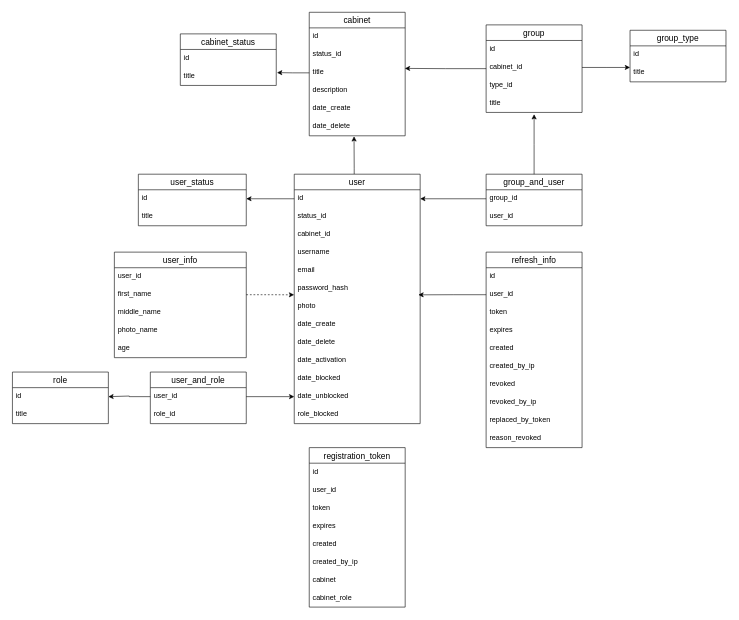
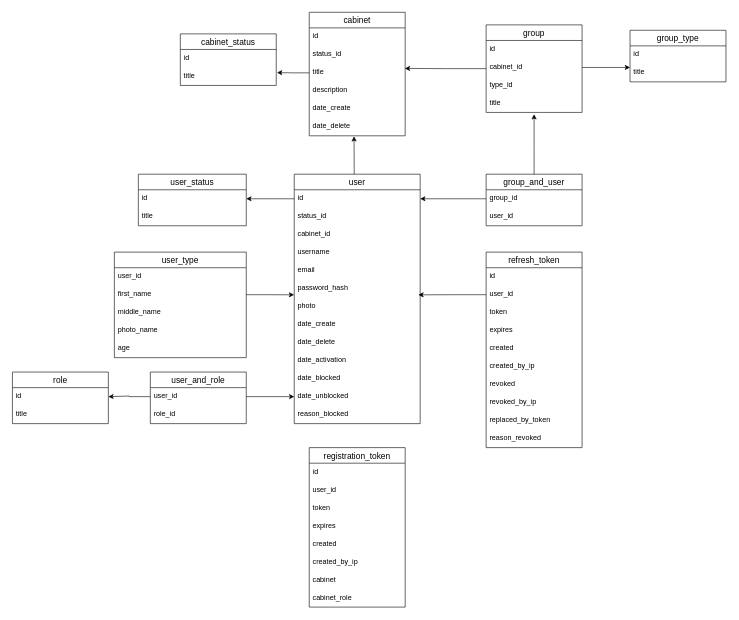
  <mxCell id="0" />
  <mxCell id="1" parent="0" />
  <mxCell id="2" style="edgeStyle=orthogonalEdgeStyle;rounded=0;orthogonalLoop=1;jettySize=auto;html=1;entryX=0.467;entryY=1.027;entryDx=0;entryDy=0;entryPerimeter=0;" parent="1" source="3" target="49" edge="1"><mxGeometry relative="1" as="geometry"><Array as="points"><mxPoint x="590" y="280" /><mxPoint x="590" y="280" /></Array></mxGeometry></mxCell>
  <mxCell id="3" value="user" style="swimlane;fontStyle=0;childLayout=stackLayout;horizontal=1;startSize=26;horizontalStack=0;resizeParent=1;resizeParentMax=0;resizeLast=0;collapsible=1;marginBottom=0;align=center;fontSize=14;" parent="1" vertex="1"><mxGeometry x="490" width="210" height="416" as="geometry" y="290" /></mxCell>
  <mxCell id="4" value="id" style="text;strokeColor=none;fillColor=none;spacingLeft=4;spacingRight=4;overflow=hidden;rotatable=0;points=[[0,0.5],[1,0.5]];portConstraint=eastwest;fontSize=12;" parent="3" vertex="1"><mxGeometry y="26" width="210" height="30" as="geometry" /></mxCell>
  <mxCell id="5" value="status_id" style="text;strokeColor=none;fillColor=none;spacingLeft=4;spacingRight=4;overflow=hidden;rotatable=0;points=[[0,0.5],[1,0.5]];portConstraint=eastwest;fontSize=12;" parent="3" vertex="1"><mxGeometry y="56" width="210" height="30" as="geometry" /></mxCell>
  <mxCell id="6" value="cabinet_id" style="text;strokeColor=none;fillColor=none;spacingLeft=4;spacingRight=4;overflow=hidden;rotatable=0;points=[[0,0.5],[1,0.5]];portConstraint=eastwest;fontSize=12;" parent="3" vertex="1"><mxGeometry y="86" width="210" height="30" as="geometry" /></mxCell>
  <mxCell id="7" value="username" style="text;strokeColor=none;fillColor=none;spacingLeft=4;spacingRight=4;overflow=hidden;rotatable=0;points=[[0,0.5],[1,0.5]];portConstraint=eastwest;fontSize=12;" parent="3" vertex="1"><mxGeometry y="116" width="210" height="30" as="geometry" /></mxCell>
  <mxCell id="8" value="email" style="text;strokeColor=none;fillColor=none;spacingLeft=4;spacingRight=4;overflow=hidden;rotatable=0;points=[[0,0.5],[1,0.5]];portConstraint=eastwest;fontSize=12;" parent="3" vertex="1"><mxGeometry y="146" width="210" height="30" as="geometry" /></mxCell>
  <mxCell id="9" value="password_hash" style="text;strokeColor=none;fillColor=none;spacingLeft=4;spacingRight=4;overflow=hidden;rotatable=0;points=[[0,0.5],[1,0.5]];portConstraint=eastwest;fontSize=12;" parent="3" vertex="1"><mxGeometry y="176" width="210" height="30" as="geometry" /></mxCell>
  <mxCell id="10" value="photo" style="text;strokeColor=none;fillColor=none;spacingLeft=4;spacingRight=4;overflow=hidden;rotatable=0;points=[[0,0.5],[1,0.5]];portConstraint=eastwest;fontSize=12;" parent="3" vertex="1"><mxGeometry y="206" width="210" height="30" as="geometry" /></mxCell>
  <mxCell id="11" value="date_create" style="text;strokeColor=none;fillColor=none;spacingLeft=4;spacingRight=4;overflow=hidden;rotatable=0;points=[[0,0.5],[1,0.5]];portConstraint=eastwest;fontSize=12;" parent="3" vertex="1"><mxGeometry y="236" width="210" height="30" as="geometry" /></mxCell>
  <mxCell id="12" value="date_delete" style="text;strokeColor=none;fillColor=none;spacingLeft=4;spacingRight=4;overflow=hidden;rotatable=0;points=[[0,0.5],[1,0.5]];portConstraint=eastwest;fontSize=12;" parent="3" vertex="1"><mxGeometry y="266" width="210" height="30" as="geometry" /></mxCell>
  <mxCell id="13" value="date_activation" style="text;strokeColor=none;fillColor=none;spacingLeft=4;spacingRight=4;overflow=hidden;rotatable=0;points=[[0,0.5],[1,0.5]];portConstraint=eastwest;fontSize=12;" parent="3" vertex="1"><mxGeometry y="296" width="210" height="30" as="geometry" /></mxCell>
  <mxCell id="14" value="date_blocked" style="text;strokeColor=none;fillColor=none;spacingLeft=4;spacingRight=4;overflow=hidden;rotatable=0;points=[[0,0.5],[1,0.5]];portConstraint=eastwest;fontSize=12;" parent="3" vertex="1"><mxGeometry y="326" width="210" height="30" as="geometry" /></mxCell>
  <mxCell id="15" value="date_unblocked" style="text;strokeColor=none;fillColor=none;spacingLeft=4;spacingRight=4;overflow=hidden;rotatable=0;points=[[0,0.5],[1,0.5]];portConstraint=eastwest;fontSize=12;" parent="3" vertex="1"><mxGeometry y="356" width="210" height="30" as="geometry" /></mxCell>
- <mxCell id="16" value="role_blocked" style="text;strokeColor=none;fillColor=none;spacingLeft=4;spacingRight=4;overflow=hidden;rotatable=0;points=[[0,0.5],[1,0.5]];portConstraint=eastwest;fontSize=12;" parent="3" vertex="1"><mxGeometry y="386" width="210" height="30" as="geometry" /></mxCell>
- <mxCell id="17" value="user_info" style="swimlane;fontStyle=0;childLayout=stackLayout;horizontal=1;startSize=26;horizontalStack=0;resizeParent=1;resizeParentMax=0;resizeLast=0;collapsible=1;marginBottom=0;align=center;fontSize=14;" parent="1" vertex="1"><mxGeometry x="190" y="420" width="220" height="176" as="geometry" /></mxCell>
+ <mxCell id="16" value="reason_blocked" style="text;strokeColor=none;fillColor=none;spacingLeft=4;spacingRight=4;overflow=hidden;rotatable=0;points=[[0,0.5],[1,0.5]];portConstraint=eastwest;fontSize=12;" parent="3" vertex="1"><mxGeometry y="386" width="210" height="30" as="geometry" /></mxCell>
+ <mxCell id="17" value="user_type" style="swimlane;fontStyle=0;childLayout=stackLayout;horizontal=1;startSize=26;horizontalStack=0;resizeParent=1;resizeParentMax=0;resizeLast=0;collapsible=1;marginBottom=0;align=center;fontSize=14;" parent="1" vertex="1"><mxGeometry x="190" y="420" width="220" height="176" as="geometry" /></mxCell>
  <mxCell id="18" value="user_id" style="text;strokeColor=none;fillColor=none;spacingLeft=4;spacingRight=4;overflow=hidden;rotatable=0;points=[[0,0.5],[1,0.5]];portConstraint=eastwest;fontSize=12;" parent="17" vertex="1"><mxGeometry y="26" width="220" height="30" as="geometry" /></mxCell>
  <mxCell id="19" value="first_name" style="text;strokeColor=none;fillColor=none;spacingLeft=4;spacingRight=4;overflow=hidden;rotatable=0;points=[[0,0.5],[1,0.5]];portConstraint=eastwest;fontSize=12;" parent="17" vertex="1"><mxGeometry y="56" width="220" height="30" as="geometry" /></mxCell>
  <mxCell id="20" value="middle_name" style="text;strokeColor=none;fillColor=none;spacingLeft=4;spacingRight=4;overflow=hidden;rotatable=0;points=[[0,0.5],[1,0.5]];portConstraint=eastwest;fontSize=12;" parent="17" vertex="1"><mxGeometry y="86" width="220" height="30" as="geometry" /></mxCell>
  <mxCell id="21" value="photo_name" style="text;strokeColor=none;fillColor=none;spacingLeft=4;spacingRight=4;overflow=hidden;rotatable=0;points=[[0,0.5],[1,0.5]];portConstraint=eastwest;fontSize=12;" parent="17" vertex="1"><mxGeometry y="116" width="220" height="30" as="geometry" /></mxCell>
  <mxCell id="22" value="age" style="text;strokeColor=none;fillColor=none;spacingLeft=4;spacingRight=4;overflow=hidden;rotatable=0;points=[[0,0.5],[1,0.5]];portConstraint=eastwest;fontSize=12;" parent="17" vertex="1"><mxGeometry y="146" width="220" height="30" as="geometry" /></mxCell>
  <mxCell id="23" value="user_status" style="swimlane;fontStyle=0;childLayout=stackLayout;horizontal=1;startSize=26;horizontalStack=0;resizeParent=1;resizeParentMax=0;resizeLast=0;collapsible=1;marginBottom=0;align=center;fontSize=14;" parent="1" vertex="1"><mxGeometry x="230" width="180" height="86" as="geometry" y="290" /></mxCell>
  <mxCell id="24" value="id" style="text;strokeColor=none;fillColor=none;spacingLeft=4;spacingRight=4;overflow=hidden;rotatable=0;points=[[0,0.5],[1,0.5]];portConstraint=eastwest;fontSize=12;" parent="23" vertex="1"><mxGeometry y="26" width="180" height="30" as="geometry" /></mxCell>
  <mxCell id="25" value="title" style="text;strokeColor=none;fillColor=none;spacingLeft=4;spacingRight=4;overflow=hidden;rotatable=0;points=[[0,0.5],[1,0.5]];portConstraint=eastwest;fontSize=12;" parent="23" vertex="1"><mxGeometry y="56" width="180" height="30" as="geometry" /></mxCell>
- <mxCell id="26" value="refresh_info" style="swimlane;fontStyle=0;childLayout=stackLayout;horizontal=1;startSize=26;horizontalStack=0;resizeParent=1;resizeParentMax=0;resizeLast=0;collapsible=1;marginBottom=0;align=center;fontSize=14;" parent="1" vertex="1"><mxGeometry x="810" y="420" width="160" height="326" as="geometry" /></mxCell>
+ <mxCell id="26" value="refresh_token" style="swimlane;fontStyle=0;childLayout=stackLayout;horizontal=1;startSize=26;horizontalStack=0;resizeParent=1;resizeParentMax=0;resizeLast=0;collapsible=1;marginBottom=0;align=center;fontSize=14;" parent="1" vertex="1"><mxGeometry x="810" y="420" width="160" height="326" as="geometry" /></mxCell>
  <mxCell id="27" value="id" style="text;strokeColor=none;fillColor=none;spacingLeft=4;spacingRight=4;overflow=hidden;rotatable=0;points=[[0,0.5],[1,0.5]];portConstraint=eastwest;fontSize=12;" parent="26" vertex="1"><mxGeometry y="26" width="160" height="30" as="geometry" /></mxCell>
  <mxCell id="28" value="user_id" style="text;strokeColor=none;fillColor=none;spacingLeft=4;spacingRight=4;overflow=hidden;rotatable=0;points=[[0,0.5],[1,0.5]];portConstraint=eastwest;fontSize=12;" parent="26" vertex="1"><mxGeometry y="56" width="160" height="30" as="geometry" /></mxCell>
  <mxCell id="29" value="token" style="text;strokeColor=none;fillColor=none;spacingLeft=4;spacingRight=4;overflow=hidden;rotatable=0;points=[[0,0.5],[1,0.5]];portConstraint=eastwest;fontSize=12;" parent="26" vertex="1"><mxGeometry y="86" width="160" height="30" as="geometry" /></mxCell>
  <mxCell id="30" value="expires" style="text;strokeColor=none;fillColor=none;spacingLeft=4;spacingRight=4;overflow=hidden;rotatable=0;points=[[0,0.5],[1,0.5]];portConstraint=eastwest;fontSize=12;" parent="26" vertex="1"><mxGeometry y="116" width="160" height="30" as="geometry" /></mxCell>
  <mxCell id="31" value="created" style="text;strokeColor=none;fillColor=none;spacingLeft=4;spacingRight=4;overflow=hidden;rotatable=0;points=[[0,0.5],[1,0.5]];portConstraint=eastwest;fontSize=12;" parent="26" vertex="1"><mxGeometry y="146" width="160" height="30" as="geometry" /></mxCell>
  <mxCell id="32" value="created_by_ip" style="text;strokeColor=none;fillColor=none;spacingLeft=4;spacingRight=4;overflow=hidden;rotatable=0;points=[[0,0.5],[1,0.5]];portConstraint=eastwest;fontSize=12;" parent="26" vertex="1"><mxGeometry y="176" width="160" height="30" as="geometry" /></mxCell>
  <mxCell id="33" value="revoked" style="text;strokeColor=none;fillColor=none;spacingLeft=4;spacingRight=4;overflow=hidden;rotatable=0;points=[[0,0.5],[1,0.5]];portConstraint=eastwest;fontSize=12;" parent="26" vertex="1"><mxGeometry y="206" width="160" height="30" as="geometry" /></mxCell>
  <mxCell id="34" value="revoked_by_ip" style="text;strokeColor=none;fillColor=none;spacingLeft=4;spacingRight=4;overflow=hidden;rotatable=0;points=[[0,0.5],[1,0.5]];portConstraint=eastwest;fontSize=12;" parent="26" vertex="1"><mxGeometry y="236" width="160" height="30" as="geometry" /></mxCell>
  <mxCell id="35" value="replaced_by_token" style="text;strokeColor=none;fillColor=none;spacingLeft=4;spacingRight=4;overflow=hidden;rotatable=0;points=[[0,0.5],[1,0.5]];portConstraint=eastwest;fontSize=12;" parent="26" vertex="1"><mxGeometry y="266" width="160" height="30" as="geometry" /></mxCell>
  <mxCell id="36" value="reason_revoked" style="text;strokeColor=none;fillColor=none;spacingLeft=4;spacingRight=4;overflow=hidden;rotatable=0;points=[[0,0.5],[1,0.5]];portConstraint=eastwest;fontSize=12;" parent="26" vertex="1"><mxGeometry y="296" width="160" height="30" as="geometry" /></mxCell>
  <mxCell id="37" value="user_and_role" style="swimlane;fontStyle=0;childLayout=stackLayout;horizontal=1;startSize=26;horizontalStack=0;resizeParent=1;resizeParentMax=0;resizeLast=0;collapsible=1;marginBottom=0;align=center;fontSize=14;" parent="1" vertex="1"><mxGeometry x="250" y="620" width="160" height="86" as="geometry" /></mxCell>
  <mxCell id="38" value="user_id" style="text;strokeColor=none;fillColor=none;spacingLeft=4;spacingRight=4;overflow=hidden;rotatable=0;points=[[0,0.5],[1,0.5]];portConstraint=eastwest;fontSize=12;" parent="37" vertex="1"><mxGeometry y="26" width="160" height="30" as="geometry" /></mxCell>
  <mxCell id="39" value="role_id" style="text;strokeColor=none;fillColor=none;spacingLeft=4;spacingRight=4;overflow=hidden;rotatable=0;points=[[0,0.5],[1,0.5]];portConstraint=eastwest;fontSize=12;" parent="37" vertex="1"><mxGeometry y="56" width="160" height="30" as="geometry" /></mxCell>
  <mxCell id="40" value="role" style="swimlane;fontStyle=0;childLayout=stackLayout;horizontal=1;startSize=26;horizontalStack=0;resizeParent=1;resizeParentMax=0;resizeLast=0;collapsible=1;marginBottom=0;align=center;fontSize=14;" parent="1" vertex="1"><mxGeometry x="20" y="620" width="160" height="86" as="geometry" /></mxCell>
  <mxCell id="41" value="id" style="text;strokeColor=none;fillColor=none;spacingLeft=4;spacingRight=4;overflow=hidden;rotatable=0;points=[[0,0.5],[1,0.5]];portConstraint=eastwest;fontSize=12;" parent="40" vertex="1"><mxGeometry y="26" width="160" height="30" as="geometry" /></mxCell>
  <mxCell id="42" value="title" style="text;strokeColor=none;fillColor=none;spacingLeft=4;spacingRight=4;overflow=hidden;rotatable=0;points=[[0,0.5],[1,0.5]];portConstraint=eastwest;fontSize=12;" parent="40" vertex="1"><mxGeometry y="56" width="160" height="30" as="geometry" /></mxCell>
  <mxCell id="43" value="cabinet" style="swimlane;fontStyle=0;childLayout=stackLayout;horizontal=1;startSize=26;horizontalStack=0;resizeParent=1;resizeParentMax=0;resizeLast=0;collapsible=1;marginBottom=0;align=center;fontSize=14;" parent="1" vertex="1"><mxGeometry x="515" y="20" width="160" height="206" as="geometry" /></mxCell>
  <mxCell id="44" value="id" style="text;strokeColor=none;fillColor=none;spacingLeft=4;spacingRight=4;overflow=hidden;rotatable=0;points=[[0,0.5],[1,0.5]];portConstraint=eastwest;fontSize=12;" parent="43" vertex="1"><mxGeometry y="26" width="160" height="30" as="geometry" /></mxCell>
  <mxCell id="45" value="status_id" style="text;strokeColor=none;fillColor=none;spacingLeft=4;spacingRight=4;overflow=hidden;rotatable=0;points=[[0,0.5],[1,0.5]];portConstraint=eastwest;fontSize=12;" parent="43" vertex="1"><mxGeometry y="56" width="160" height="30" as="geometry" /></mxCell>
  <mxCell id="46" value="title" style="text;strokeColor=none;fillColor=none;spacingLeft=4;spacingRight=4;overflow=hidden;rotatable=0;points=[[0,0.5],[1,0.5]];portConstraint=eastwest;fontSize=12;" parent="43" vertex="1"><mxGeometry y="86" width="160" height="30" as="geometry" /></mxCell>
  <mxCell id="47" value="description" style="text;strokeColor=none;fillColor=none;spacingLeft=4;spacingRight=4;overflow=hidden;rotatable=0;points=[[0,0.5],[1,0.5]];portConstraint=eastwest;fontSize=12;" parent="43" vertex="1"><mxGeometry y="116" width="160" height="30" as="geometry" /></mxCell>
  <mxCell id="48" value="date_create" style="text;strokeColor=none;fillColor=none;spacingLeft=4;spacingRight=4;overflow=hidden;rotatable=0;points=[[0,0.5],[1,0.5]];portConstraint=eastwest;fontSize=12;" parent="43" vertex="1"><mxGeometry y="146" width="160" height="30" as="geometry" /></mxCell>
  <mxCell id="49" value="date_delete" style="text;strokeColor=none;fillColor=none;spacingLeft=4;spacingRight=4;overflow=hidden;rotatable=0;points=[[0,0.5],[1,0.5]];portConstraint=eastwest;fontSize=12;" parent="43" vertex="1"><mxGeometry y="176" width="160" height="30" as="geometry" /></mxCell>
  <mxCell id="50" value="cabinet_status" style="swimlane;fontStyle=0;childLayout=stackLayout;horizontal=1;startSize=26;horizontalStack=0;resizeParent=1;resizeParentMax=0;resizeLast=0;collapsible=1;marginBottom=0;align=center;fontSize=14;" parent="1" vertex="1"><mxGeometry x="300" y="56" width="160" height="86" as="geometry" /></mxCell>
  <mxCell id="51" value="id" style="text;strokeColor=none;fillColor=none;spacingLeft=4;spacingRight=4;overflow=hidden;rotatable=0;points=[[0,0.5],[1,0.5]];portConstraint=eastwest;fontSize=12;" parent="50" vertex="1"><mxGeometry y="26" width="160" height="30" as="geometry" /></mxCell>
  <mxCell id="52" value="title" style="text;strokeColor=none;fillColor=none;spacingLeft=4;spacingRight=4;overflow=hidden;rotatable=0;points=[[0,0.5],[1,0.5]];portConstraint=eastwest;fontSize=12;" parent="50" vertex="1"><mxGeometry y="56" width="160" height="30" as="geometry" /></mxCell>
  <mxCell id="53" style="edgeStyle=orthogonalEdgeStyle;rounded=0;orthogonalLoop=1;jettySize=auto;html=1;entryX=1.008;entryY=0.287;entryDx=0;entryDy=0;entryPerimeter=0;" parent="1" source="46" target="52" edge="1"><mxGeometry relative="1" as="geometry" /></mxCell>
  <mxCell id="54" value="group" style="swimlane;fontStyle=0;childLayout=stackLayout;horizontal=1;startSize=26;horizontalStack=0;resizeParent=1;resizeParentMax=0;resizeLast=0;collapsible=1;marginBottom=0;align=center;fontSize=14;" parent="1" vertex="1"><mxGeometry x="810" y="41" width="160" height="146" as="geometry" /></mxCell>
  <mxCell id="55" value="id" style="text;strokeColor=none;fillColor=none;spacingLeft=4;spacingRight=4;overflow=hidden;rotatable=0;points=[[0,0.5],[1,0.5]];portConstraint=eastwest;fontSize=12;" parent="54" vertex="1"><mxGeometry y="26" width="160" height="30" as="geometry" /></mxCell>
  <mxCell id="56" style="edgeStyle=orthogonalEdgeStyle;rounded=0;orthogonalLoop=1;jettySize=auto;html=1;" parent="54" source="57" edge="1"><mxGeometry relative="1" as="geometry"><mxPoint x="240" y="71" as="targetPoint" /></mxGeometry></mxCell>
  <mxCell id="57" value="cabinet_id" style="text;strokeColor=none;fillColor=none;spacingLeft=4;spacingRight=4;overflow=hidden;rotatable=0;points=[[0,0.5],[1,0.5]];portConstraint=eastwest;fontSize=12;" parent="54" vertex="1"><mxGeometry y="56" width="160" height="30" as="geometry" /></mxCell>
  <mxCell id="58" value="type_id" style="text;strokeColor=none;fillColor=none;spacingLeft=4;spacingRight=4;overflow=hidden;rotatable=0;points=[[0,0.5],[1,0.5]];portConstraint=eastwest;fontSize=12;" parent="54" vertex="1"><mxGeometry y="86" width="160" height="30" as="geometry" /></mxCell>
  <mxCell id="59" value="title" style="text;strokeColor=none;fillColor=none;spacingLeft=4;spacingRight=4;overflow=hidden;rotatable=0;points=[[0,0.5],[1,0.5]];portConstraint=eastwest;fontSize=12;" parent="54" vertex="1"><mxGeometry y="116" width="160" height="30" as="geometry" /></mxCell>
  <mxCell id="60" style="edgeStyle=orthogonalEdgeStyle;rounded=0;orthogonalLoop=1;jettySize=auto;html=1;entryX=0.997;entryY=0.253;entryDx=0;entryDy=0;entryPerimeter=0;" parent="1" source="54" target="46" edge="1"><mxGeometry relative="1" as="geometry" /></mxCell>
  <mxCell id="61" value="group_and_user" style="swimlane;fontStyle=0;childLayout=stackLayout;horizontal=1;startSize=26;horizontalStack=0;resizeParent=1;resizeParentMax=0;resizeLast=0;collapsible=1;marginBottom=0;align=center;fontSize=14;" parent="1" vertex="1"><mxGeometry x="810" width="160" height="86" as="geometry" y="290" /></mxCell>
  <mxCell id="62" value="group_id" style="text;strokeColor=none;fillColor=none;spacingLeft=4;spacingRight=4;overflow=hidden;rotatable=0;points=[[0,0.5],[1,0.5]];portConstraint=eastwest;fontSize=12;" parent="61" vertex="1"><mxGeometry y="26" width="160" height="30" as="geometry" /></mxCell>
  <mxCell id="63" value="user_id" style="text;strokeColor=none;fillColor=none;spacingLeft=4;spacingRight=4;overflow=hidden;rotatable=0;points=[[0,0.5],[1,0.5]];portConstraint=eastwest;fontSize=12;" parent="61" vertex="1"><mxGeometry y="56" width="160" height="30" as="geometry" /></mxCell>
  <mxCell id="64" style="edgeStyle=orthogonalEdgeStyle;rounded=0;orthogonalLoop=1;jettySize=auto;html=1;entryX=1;entryY=0.5;entryDx=0;entryDy=0;" parent="1" source="62" target="4" edge="1"><mxGeometry relative="1" as="geometry" /></mxCell>
  <mxCell id="65" style="edgeStyle=orthogonalEdgeStyle;rounded=0;orthogonalLoop=1;jettySize=auto;html=1;entryX=0.986;entryY=-0.16;entryDx=0;entryDy=0;entryPerimeter=0;" parent="1" source="28" target="10" edge="1"><mxGeometry relative="1" as="geometry" /></mxCell>
  <mxCell id="66" style="edgeStyle=orthogonalEdgeStyle;rounded=0;orthogonalLoop=1;jettySize=auto;html=1;" parent="1" source="61" edge="1"><mxGeometry relative="1" as="geometry"><mxPoint x="890" y="190" as="targetPoint" /></mxGeometry></mxCell>
  <mxCell id="67" value="group_type" style="swimlane;fontStyle=0;childLayout=stackLayout;horizontal=1;startSize=26;horizontalStack=0;resizeParent=1;resizeParentMax=0;resizeLast=0;collapsible=1;marginBottom=0;align=center;fontSize=14;" parent="1" vertex="1"><mxGeometry x="1050" y="50" width="160" height="86" as="geometry" /></mxCell>
  <mxCell id="68" value="id" style="text;strokeColor=none;fillColor=none;spacingLeft=4;spacingRight=4;overflow=hidden;rotatable=0;points=[[0,0.5],[1,0.5]];portConstraint=eastwest;fontSize=12;" parent="67" vertex="1"><mxGeometry y="26" width="160" height="30" as="geometry" /></mxCell>
  <mxCell id="69" value="title" style="text;strokeColor=none;fillColor=none;spacingLeft=4;spacingRight=4;overflow=hidden;rotatable=0;points=[[0,0.5],[1,0.5]];portConstraint=eastwest;fontSize=12;" parent="67" vertex="1"><mxGeometry y="56" width="160" height="30" as="geometry" /></mxCell>
  <mxCell id="70" value="registration_token" style="swimlane;fontStyle=0;childLayout=stackLayout;horizontal=1;startSize=26;horizontalStack=0;resizeParent=1;resizeParentMax=0;resizeLast=0;collapsible=1;marginBottom=0;align=center;fontSize=14;" parent="1" vertex="1"><mxGeometry x="515" y="746" width="160" height="266" as="geometry" /></mxCell>
  <mxCell id="71" value="id" style="text;strokeColor=none;fillColor=none;spacingLeft=4;spacingRight=4;overflow=hidden;rotatable=0;points=[[0,0.5],[1,0.5]];portConstraint=eastwest;fontSize=12;" parent="70" vertex="1"><mxGeometry y="26" width="160" height="30" as="geometry" /></mxCell>
  <mxCell id="72" value="user_id" style="text;strokeColor=none;fillColor=none;spacingLeft=4;spacingRight=4;overflow=hidden;rotatable=0;points=[[0,0.5],[1,0.5]];portConstraint=eastwest;fontSize=12;" parent="70" vertex="1"><mxGeometry y="56" width="160" height="30" as="geometry" /></mxCell>
  <mxCell id="73" value="token" style="text;strokeColor=none;fillColor=none;spacingLeft=4;spacingRight=4;overflow=hidden;rotatable=0;points=[[0,0.5],[1,0.5]];portConstraint=eastwest;fontSize=12;" parent="70" vertex="1"><mxGeometry y="86" width="160" height="30" as="geometry" /></mxCell>
  <mxCell id="74" value="expires" style="text;strokeColor=none;fillColor=none;spacingLeft=4;spacingRight=4;overflow=hidden;rotatable=0;points=[[0,0.5],[1,0.5]];portConstraint=eastwest;fontSize=12;" parent="70" vertex="1"><mxGeometry y="116" width="160" height="30" as="geometry" /></mxCell>
  <mxCell id="75" value="created" style="text;strokeColor=none;fillColor=none;spacingLeft=4;spacingRight=4;overflow=hidden;rotatable=0;points=[[0,0.5],[1,0.5]];portConstraint=eastwest;fontSize=12;" parent="70" vertex="1"><mxGeometry y="146" width="160" height="30" as="geometry" /></mxCell>
  <mxCell id="76" value="created_by_ip" style="text;strokeColor=none;fillColor=none;spacingLeft=4;spacingRight=4;overflow=hidden;rotatable=0;points=[[0,0.5],[1,0.5]];portConstraint=eastwest;fontSize=12;" parent="70" vertex="1"><mxGeometry y="176" width="160" height="30" as="geometry" /></mxCell>
  <mxCell id="77" value="cabinet" style="text;strokeColor=none;fillColor=none;spacingLeft=4;spacingRight=4;overflow=hidden;rotatable=0;points=[[0,0.5],[1,0.5]];portConstraint=eastwest;fontSize=12;" parent="70" vertex="1"><mxGeometry y="206" width="160" height="30" as="geometry" /></mxCell>
  <mxCell id="78" value="cabinet_role" style="text;strokeColor=none;fillColor=none;spacingLeft=4;spacingRight=4;overflow=hidden;rotatable=0;points=[[0,0.5],[1,0.5]];portConstraint=eastwest;fontSize=12;" parent="70" vertex="1"><mxGeometry y="236" width="160" height="30" as="geometry" /></mxCell>
- <mxCell id="79" style="edgeStyle=orthogonalEdgeStyle;rounded=0;orthogonalLoop=1;jettySize=auto;html=1;entryX=-0.001;entryY=0.84;entryDx=0;entryDy=0;entryPerimeter=0;dashed=1;" parent="1" source="19" target="9" edge="1"><mxGeometry relative="1" as="geometry" /></mxCell>
+ <mxCell id="79" style="edgeStyle=orthogonalEdgeStyle;rounded=0;orthogonalLoop=1;jettySize=auto;html=1;entryX=-0.001;entryY=0.84;entryDx=0;entryDy=0;entryPerimeter=0;" parent="1" source="19" target="9" edge="1"><mxGeometry relative="1" as="geometry" /></mxCell>
  <mxCell id="80" style="edgeStyle=orthogonalEdgeStyle;rounded=0;orthogonalLoop=1;jettySize=auto;html=1;entryX=1;entryY=0.5;entryDx=0;entryDy=0;" parent="1" source="38" target="41" edge="1"><mxGeometry relative="1" as="geometry"><Array as="points"><mxPoint x="215" y="661" /><mxPoint x="215" y="660" /></Array></mxGeometry></mxCell>
  <mxCell id="81" style="edgeStyle=orthogonalEdgeStyle;rounded=0;orthogonalLoop=1;jettySize=auto;html=1;entryX=0;entryY=0.5;entryDx=0;entryDy=0;" parent="1" source="38" target="15" edge="1"><mxGeometry relative="1" as="geometry" /></mxCell>
  <mxCell id="82" style="edgeStyle=orthogonalEdgeStyle;rounded=0;orthogonalLoop=1;jettySize=auto;html=1;entryX=1;entryY=0.5;entryDx=0;entryDy=0;" edge="1" parent="1" source="4" target="24"><mxGeometry relative="1" as="geometry" /></mxCell>
